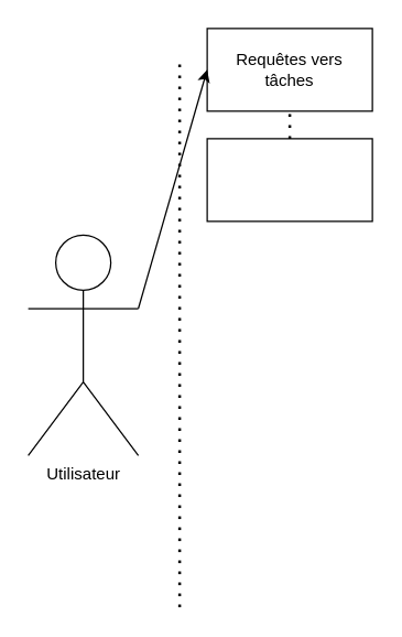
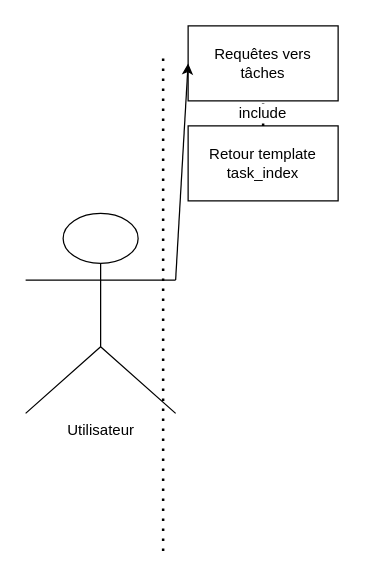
  <mxCell id="0" />
  <mxCell id="1" parent="0" />
  <mxCell id="2" value="" style="endArrow=none;dashed=1;html=1;dashPattern=1 3;strokeWidth=2;" parent="1" edge="1"><mxGeometry width="50" height="50" relative="1" as="geometry"><mxPoint x="130" y="440" as="sourcePoint" /><mxPoint x="130" y="40" as="targetPoint" /></mxGeometry></mxCell>
- <mxCell id="3" value="Utilisateur" style="shape=umlActor;verticalLabelPosition=bottom;verticalAlign=top;html=1;outlineConnect=0;" parent="1" vertex="1"><mxGeometry x="20" y="170" width="80" height="160" as="geometry" /></mxCell>
+ <mxCell id="3" value="Utilisateur" style="shape=umlActor;verticalLabelPosition=bottom;verticalAlign=top;html=1;outlineConnect=0;" parent="1" vertex="1"><mxGeometry x="20" y="170" width="120" height="160" as="geometry" /></mxCell>
  <mxCell id="4" value="" style="group" parent="1" vertex="1" connectable="0"><mxGeometry x="150" y="20" width="120" height="60" as="geometry" /></mxCell>
  <mxCell id="5" value="" style="rounded=0;whiteSpace=wrap;html=1;" parent="4" vertex="1"><mxGeometry width="120" height="60" as="geometry" /></mxCell>
  <mxCell id="6" value="Requêtes vers tâches" style="text;html=1;strokeColor=none;fillColor=none;align=center;verticalAlign=middle;whiteSpace=wrap;rounded=0;" parent="4" vertex="1"><mxGeometry x="10" y="10" width="100" height="40" as="geometry" /></mxCell>
  <mxCell id="7" value="" style="group" parent="1" vertex="1" connectable="0"><mxGeometry x="150" y="100" width="120" height="60" as="geometry" /></mxCell>
  <mxCell id="8" value="" style="rounded=0;whiteSpace=wrap;html=1;" parent="7" vertex="1"><mxGeometry width="120" height="60" as="geometry" /></mxCell>
+ <mxCell id="9" value="Retour template task_index" style="text;html=1;strokeColor=none;fillColor=none;align=center;verticalAlign=middle;whiteSpace=wrap;rounded=0;" parent="7" vertex="1"><mxGeometry x="10" y="10" width="100" height="40" as="geometry" /></mxCell>
  <mxCell id="10" value="" style="endArrow=none;dashed=1;html=1;dashPattern=1 3;strokeWidth=2;entryX=0.5;entryY=1;entryDx=0;entryDy=0;exitX=0.5;exitY=0;exitDx=0;exitDy=0;" parent="1" source="8" target="5" edge="1"><mxGeometry width="50" height="50" relative="1" as="geometry"><mxPoint x="300" y="170" as="sourcePoint" /><mxPoint x="350" y="120" as="targetPoint" /></mxGeometry></mxCell>
+ <mxCell id="11" value="include" style="text;html=1;strokeColor=none;fillColor=none;align=center;verticalAlign=middle;whiteSpace=wrap;rounded=0;labelBackgroundColor=#ffffff;" parent="1" vertex="1"><mxGeometry x="190" y="80" width="40" height="20" as="geometry" /></mxCell>
  <mxCell id="12" value="" style="endArrow=classic;html=1;entryX=0;entryY=0.5;entryDx=0;entryDy=0;exitX=1;exitY=0.333;exitDx=0;exitDy=0;exitPerimeter=0;labelBackgroundColor=none;labelBorderColor=none;" parent="1" source="3" target="5" edge="1"><mxGeometry width="50" height="50" relative="1" as="geometry"><mxPoint x="100" y="200" as="sourcePoint" /><mxPoint x="150" y="150" as="targetPoint" /></mxGeometry></mxCell>
